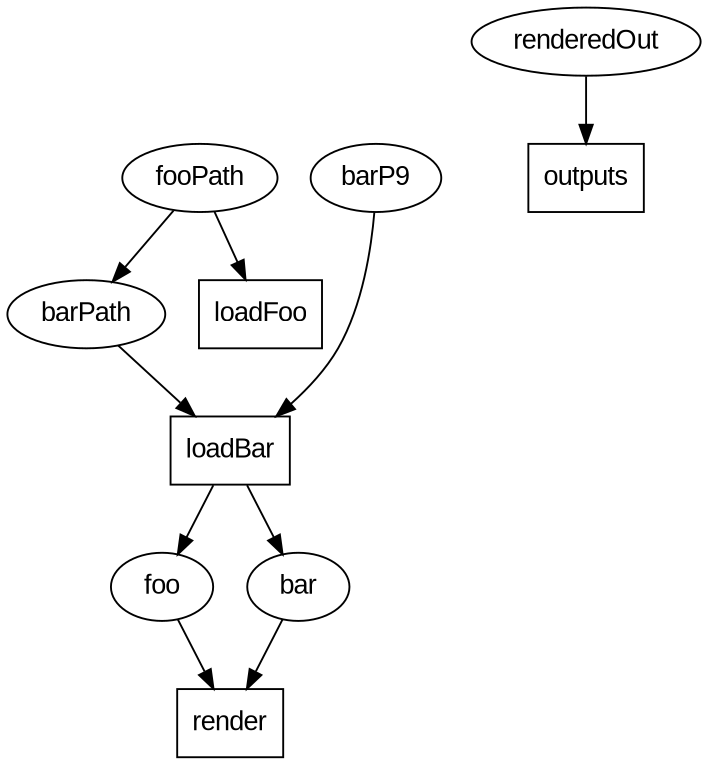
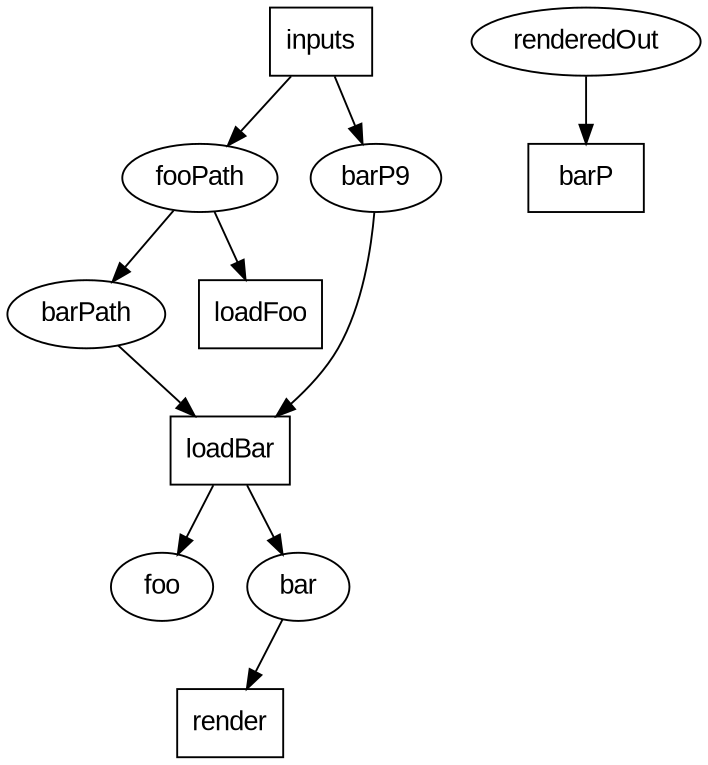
  digraph {
    fontname="Liberation Sans"
    node [fontname="Liberation Sans"]
    edge [fontname="Liberation Sans"]
+   inputs [shape=box]
    fooPath
    n3 [label=barP9]
    barPath
    loadFoo [shape=box]
    loadBar [shape=box]
    render [shape=box]
    foo
    bar
-   outputs [shape=box]
+   outputs [shape=box label=barP]
    renderedOut
+   inputs -> fooPath
+   inputs -> n3
    fooPath -> barPath
    fooPath -> loadFoo
    n3 -> loadBar
    barPath -> loadBar
    loadBar -> foo
    loadBar -> bar
-   foo -> render
    bar -> render
    renderedOut -> outputs
  }
